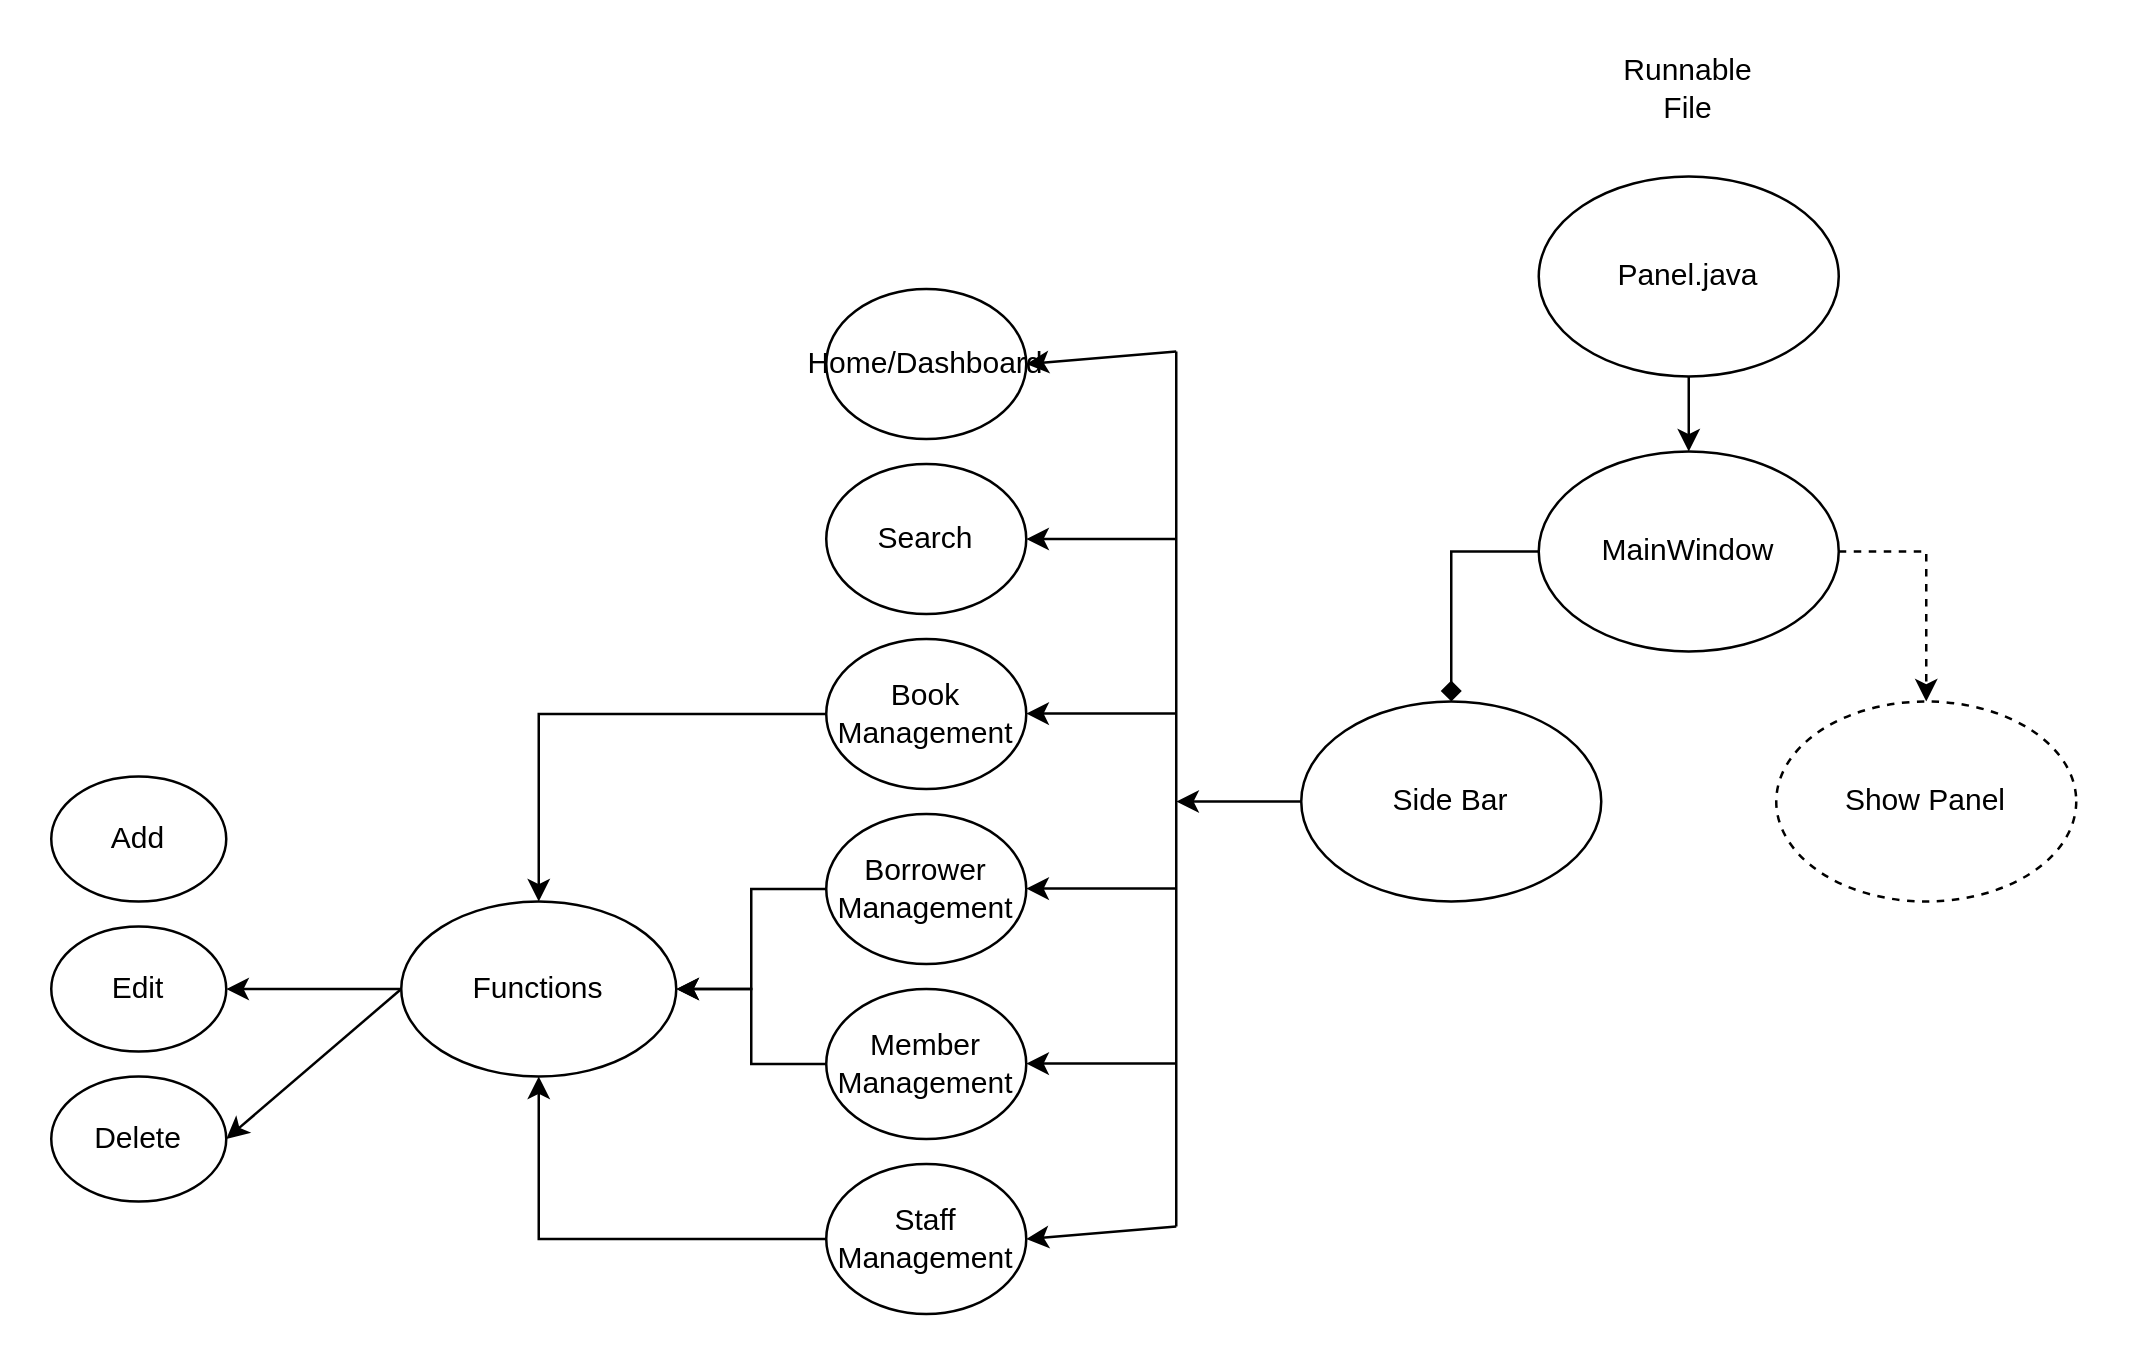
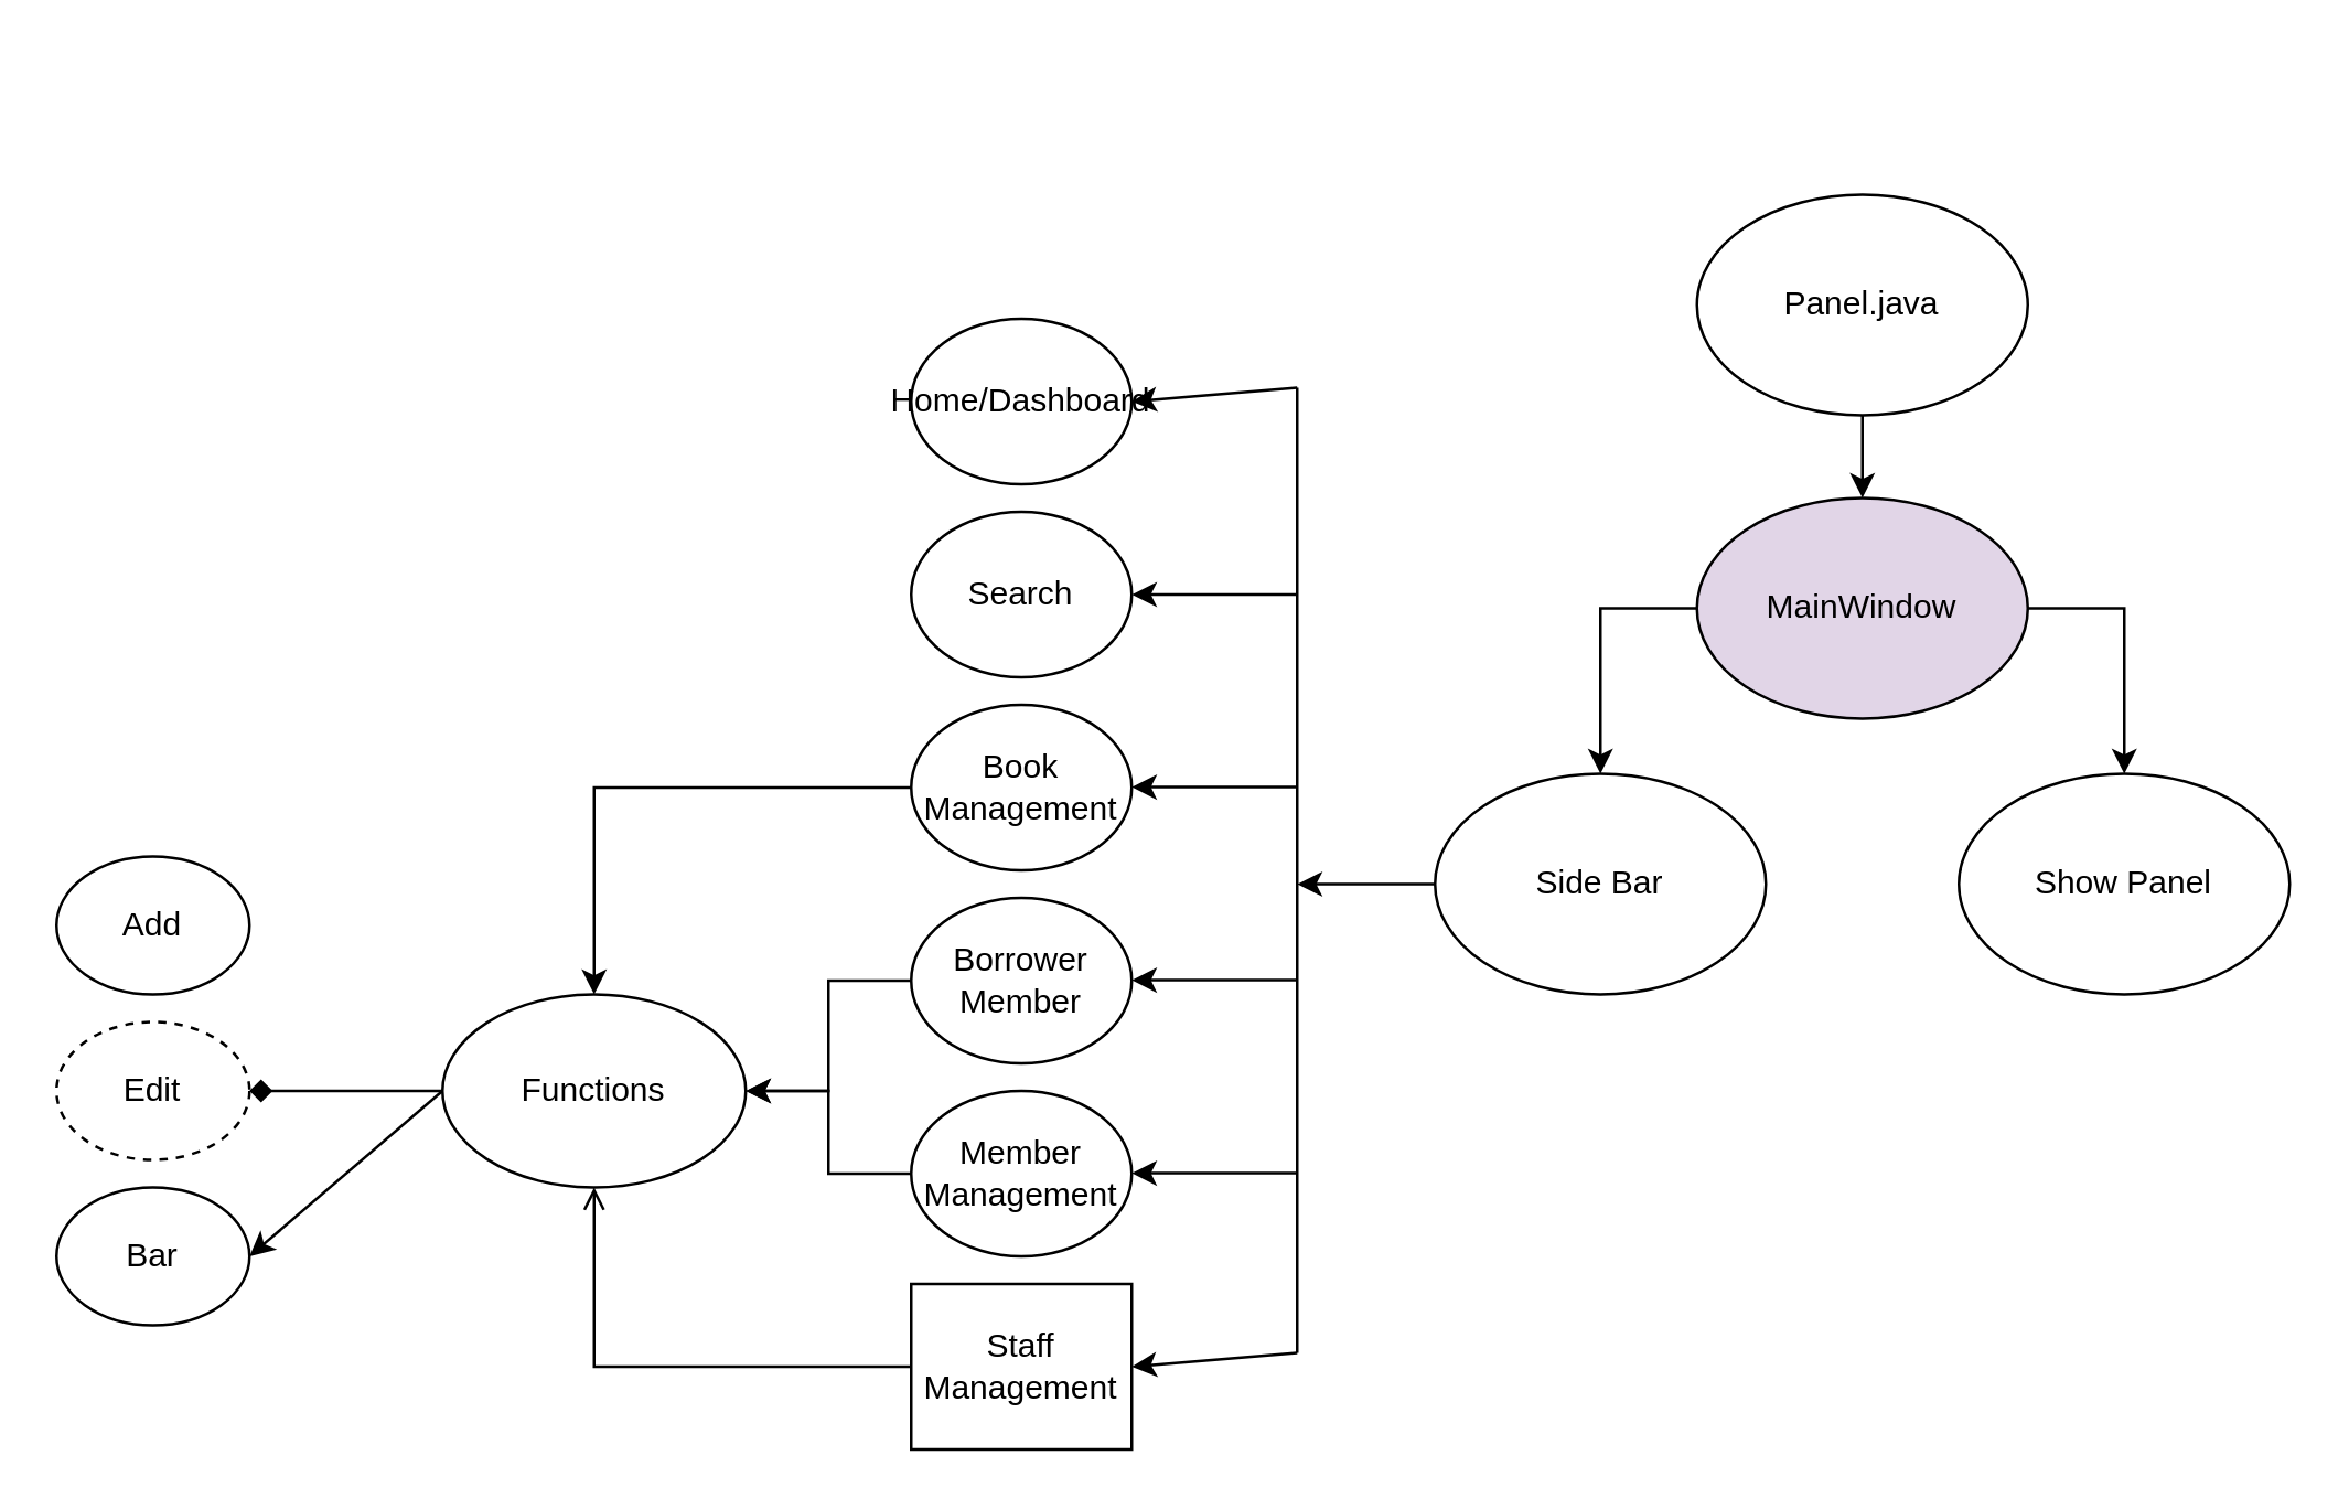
  <mxCell id="0" />
  <mxCell id="1" parent="0" />
- <mxCell id="2" style="edgeStyle=orthogonalEdgeStyle;rounded=0;orthogonalLoop=1;jettySize=auto;html=1;exitX=0;exitY=0.5;exitDx=0;exitDy=0;entryX=0.5;entryY=0;entryDx=0;entryDy=0;endArrow=diamond;" edge="1" parent="1" source="4" target="8"><mxGeometry relative="1" as="geometry" /></mxCell>
- <mxCell id="3" style="edgeStyle=orthogonalEdgeStyle;rounded=0;orthogonalLoop=1;jettySize=auto;html=1;exitX=1;exitY=0.5;exitDx=0;exitDy=0;entryX=0.5;entryY=0;entryDx=0;entryDy=0;dashed=1;" edge="1" parent="1" source="4" target="9"><mxGeometry relative="1" as="geometry" /></mxCell>
- <mxCell id="4" value="&lt;div&gt;MainWindow&lt;/div&gt;" style="ellipse;whiteSpace=wrap;html=1;" vertex="1" parent="1"><mxGeometry x="615" y="180" width="120" height="80" as="geometry" /></mxCell>
- <mxCell id="5" value="Runnable File" style="text;strokeColor=none;align=center;fillColor=none;html=1;verticalAlign=middle;whiteSpace=wrap;rounded=0;" vertex="1" parent="1"><mxGeometry x="645" y="20" width="60" height="30" as="geometry" /></mxCell>
+ <mxCell id="2" style="edgeStyle=orthogonalEdgeStyle;rounded=0;orthogonalLoop=1;jettySize=auto;html=1;exitX=0;exitY=0.5;exitDx=0;exitDy=0;entryX=0.5;entryY=0;entryDx=0;entryDy=0;" edge="1" parent="1" source="4" target="8"><mxGeometry relative="1" as="geometry" /></mxCell>
+ <mxCell id="3" style="edgeStyle=orthogonalEdgeStyle;rounded=0;orthogonalLoop=1;jettySize=auto;html=1;exitX=1;exitY=0.5;exitDx=0;exitDy=0;entryX=0.5;entryY=0;entryDx=0;entryDy=0;" edge="1" parent="1" source="4" target="9"><mxGeometry relative="1" as="geometry" /></mxCell>
+ <mxCell id="4" value="&lt;div&gt;MainWindow&lt;/div&gt;" style="ellipse;whiteSpace=wrap;html=1;fillColor=#e1d5e7;" vertex="1" parent="1"><mxGeometry x="615" y="180" width="120" height="80" as="geometry" /></mxCell>
  <mxCell id="6" value="Home/Dashboard" style="ellipse;whiteSpace=wrap;html=1;" vertex="1" parent="1"><mxGeometry x="330" y="115" width="80" height="60" as="geometry" /></mxCell>
  <mxCell id="7" style="edgeStyle=orthogonalEdgeStyle;rounded=0;orthogonalLoop=1;jettySize=auto;html=1;exitX=0;exitY=0.5;exitDx=0;exitDy=0;" edge="1" parent="1" source="8"><mxGeometry relative="1" as="geometry"><mxPoint x="470" y="320" as="targetPoint" /></mxGeometry></mxCell>
  <mxCell id="8" value="&lt;div&gt;Side Bar&lt;/div&gt;" style="ellipse;whiteSpace=wrap;html=1;" vertex="1" parent="1"><mxGeometry x="520" y="280" width="120" height="80" as="geometry" /></mxCell>
- <mxCell id="9" value="Show Panel" style="ellipse;whiteSpace=wrap;html=1;dashed=1;" vertex="1" parent="1"><mxGeometry x="710" y="280" width="120" height="80" as="geometry" /></mxCell>
+ <mxCell id="9" value="Show Panel" style="ellipse;whiteSpace=wrap;html=1;" vertex="1" parent="1"><mxGeometry x="710" y="280" width="120" height="80" as="geometry" /></mxCell>
  <mxCell id="10" style="edgeStyle=orthogonalEdgeStyle;rounded=0;orthogonalLoop=1;jettySize=auto;html=1;exitX=0;exitY=0.5;exitDx=0;exitDy=0;entryX=1;entryY=0.5;entryDx=0;entryDy=0;" edge="1" parent="1" source="11" target="26"><mxGeometry relative="1" as="geometry" /></mxCell>
  <mxCell id="11" value="Member Management" style="ellipse;whiteSpace=wrap;html=1;" vertex="1" parent="1"><mxGeometry x="330" y="395" width="80" height="60" as="geometry" /></mxCell>
  <mxCell id="12" value="Search" style="ellipse;whiteSpace=wrap;html=1;" vertex="1" parent="1"><mxGeometry x="330" y="185" width="80" height="60" as="geometry" /></mxCell>
- <mxCell id="13" style="edgeStyle=orthogonalEdgeStyle;rounded=0;orthogonalLoop=1;jettySize=auto;html=1;exitX=0;exitY=0.5;exitDx=0;exitDy=0;entryX=0.5;entryY=1;entryDx=0;entryDy=0;" edge="1" parent="1" source="14" target="26"><mxGeometry relative="1" as="geometry" /></mxCell>
- <mxCell id="14" value="&lt;div&gt;Staff&lt;/div&gt;&lt;div&gt;Management&lt;/div&gt;" style="ellipse;whiteSpace=wrap;html=1;" vertex="1" parent="1"><mxGeometry x="330" y="465" width="80" height="60" as="geometry" /></mxCell>
+ <mxCell id="13" style="edgeStyle=orthogonalEdgeStyle;rounded=0;orthogonalLoop=1;jettySize=auto;html=1;exitX=0;exitY=0.5;exitDx=0;exitDy=0;entryX=0.5;entryY=1;entryDx=0;entryDy=0;endArrow=open;" edge="1" parent="1" source="14" target="26"><mxGeometry relative="1" as="geometry" /></mxCell>
+ <mxCell id="14" value="&lt;div&gt;Staff&lt;/div&gt;&lt;div&gt;Management&lt;/div&gt;" style="whiteSpace=wrap;html=1;rounded=0;" vertex="1" parent="1"><mxGeometry x="330" y="465" width="80" height="60" as="geometry" /></mxCell>
  <mxCell id="15" style="edgeStyle=orthogonalEdgeStyle;rounded=0;orthogonalLoop=1;jettySize=auto;html=1;exitX=0;exitY=0.5;exitDx=0;exitDy=0;entryX=1;entryY=0.5;entryDx=0;entryDy=0;" edge="1" parent="1" source="16" target="26"><mxGeometry relative="1" as="geometry" /></mxCell>
- <mxCell id="16" value="Borrower Management" style="ellipse;whiteSpace=wrap;html=1;" vertex="1" parent="1"><mxGeometry x="330" y="325" width="80" height="60" as="geometry" /></mxCell>
+ <mxCell id="16" value="Borrower Member" style="ellipse;whiteSpace=wrap;html=1;" vertex="1" parent="1"><mxGeometry x="330" y="325" width="80" height="60" as="geometry" /></mxCell>
  <mxCell id="17" style="edgeStyle=orthogonalEdgeStyle;rounded=0;orthogonalLoop=1;jettySize=auto;html=1;exitX=0;exitY=0.5;exitDx=0;exitDy=0;" edge="1" parent="1" source="18" target="26"><mxGeometry relative="1" as="geometry" /></mxCell>
  <mxCell id="18" value="Book Management" style="ellipse;whiteSpace=wrap;html=1;" vertex="1" parent="1"><mxGeometry x="330" y="255" width="80" height="60" as="geometry" /></mxCell>
  <mxCell id="19" value="" style="endArrow=none;html=1;rounded=0;" edge="1" parent="1"><mxGeometry width="50" height="50" relative="1" as="geometry"><mxPoint x="470" y="490" as="sourcePoint" /><mxPoint x="470" y="140" as="targetPoint" /></mxGeometry></mxCell>
  <mxCell id="20" value="" style="endArrow=classic;html=1;rounded=0;entryX=1;entryY=0.5;entryDx=0;entryDy=0;" edge="1" parent="1" target="6"><mxGeometry width="50" height="50" relative="1" as="geometry"><mxPoint x="470" y="140" as="sourcePoint" /><mxPoint x="610" y="290" as="targetPoint" /></mxGeometry></mxCell>
  <mxCell id="21" value="" style="endArrow=classic;html=1;rounded=0;entryX=1;entryY=0.5;entryDx=0;entryDy=0;" edge="1" parent="1" target="14"><mxGeometry width="50" height="50" relative="1" as="geometry"><mxPoint x="470" y="490" as="sourcePoint" /><mxPoint x="560" y="450" as="targetPoint" /></mxGeometry></mxCell>
  <mxCell id="22" value="" style="endArrow=classic;html=1;rounded=0;entryX=1;entryY=0.5;entryDx=0;entryDy=0;" edge="1" parent="1" target="12"><mxGeometry width="50" height="50" relative="1" as="geometry"><mxPoint x="470" y="215" as="sourcePoint" /><mxPoint x="500" y="250" as="targetPoint" /></mxGeometry></mxCell>
  <mxCell id="23" value="" style="endArrow=classic;html=1;rounded=0;entryX=1;entryY=0.5;entryDx=0;entryDy=0;" edge="1" parent="1"><mxGeometry width="50" height="50" relative="1" as="geometry"><mxPoint x="470" y="284.84" as="sourcePoint" /><mxPoint x="410" y="284.84" as="targetPoint" /></mxGeometry></mxCell>
  <mxCell id="24" value="" style="endArrow=classic;html=1;rounded=0;entryX=1;entryY=0.5;entryDx=0;entryDy=0;" edge="1" parent="1"><mxGeometry width="50" height="50" relative="1" as="geometry"><mxPoint x="470" y="354.84" as="sourcePoint" /><mxPoint x="410" y="354.84" as="targetPoint" /></mxGeometry></mxCell>
  <mxCell id="25" value="" style="endArrow=classic;html=1;rounded=0;entryX=1;entryY=0.5;entryDx=0;entryDy=0;" edge="1" parent="1"><mxGeometry width="50" height="50" relative="1" as="geometry"><mxPoint x="470" y="424.84" as="sourcePoint" /><mxPoint x="410" y="424.84" as="targetPoint" /></mxGeometry></mxCell>
  <mxCell id="26" value="Functions" style="ellipse;whiteSpace=wrap;html=1;" vertex="1" parent="1"><mxGeometry x="160" y="360" width="110" height="70" as="geometry" /></mxCell>
- <mxCell id="27" value="&lt;div&gt;Edit&lt;/div&gt;" style="ellipse;whiteSpace=wrap;html=1;" vertex="1" parent="1"><mxGeometry x="20" y="370" width="70" height="50" as="geometry" /></mxCell>
+ <mxCell id="27" value="&lt;div&gt;Edit&lt;/div&gt;" style="ellipse;whiteSpace=wrap;html=1;dashed=1;" vertex="1" parent="1"><mxGeometry x="20" y="370" width="70" height="50" as="geometry" /></mxCell>
  <mxCell id="28" value="Add" style="ellipse;whiteSpace=wrap;html=1;" vertex="1" parent="1"><mxGeometry x="20" y="310" width="70" height="50" as="geometry" /></mxCell>
- <mxCell id="29" value="Delete" style="ellipse;whiteSpace=wrap;html=1;" vertex="1" parent="1"><mxGeometry x="20" y="430" width="70" height="50" as="geometry" /></mxCell>
- <mxCell id="30" value="" style="endArrow=classic;html=1;rounded=0;exitX=0;exitY=0.5;exitDx=0;exitDy=0;entryX=1;entryY=0.5;entryDx=0;entryDy=0;" edge="1" parent="1" source="26" target="27"><mxGeometry width="50" height="50" relative="1" as="geometry"><mxPoint x="170" y="405" as="sourcePoint" /><mxPoint x="143" y="346" as="targetPoint" /></mxGeometry></mxCell>
+ <mxCell id="29" value="Bar" style="ellipse;whiteSpace=wrap;html=1;" vertex="1" parent="1"><mxGeometry x="20" y="430" width="70" height="50" as="geometry" /></mxCell>
+ <mxCell id="30" value="" style="endArrow=diamond;html=1;rounded=0;exitX=0;exitY=0.5;exitDx=0;exitDy=0;entryX=1;entryY=0.5;entryDx=0;entryDy=0;" edge="1" parent="1" source="26" target="27"><mxGeometry width="50" height="50" relative="1" as="geometry"><mxPoint x="170" y="405" as="sourcePoint" /><mxPoint x="143" y="346" as="targetPoint" /></mxGeometry></mxCell>
  <mxCell id="31" value="" style="endArrow=classic;html=1;rounded=0;exitX=0;exitY=0.5;exitDx=0;exitDy=0;entryX=1;entryY=0.5;entryDx=0;entryDy=0;" edge="1" parent="1" source="26" target="29"><mxGeometry width="50" height="50" relative="1" as="geometry"><mxPoint x="170" y="405" as="sourcePoint" /><mxPoint x="143" y="346" as="targetPoint" /></mxGeometry></mxCell>
  <mxCell id="32" value="" style="edgeStyle=orthogonalEdgeStyle;rounded=0;orthogonalLoop=1;jettySize=auto;html=1;" edge="1" parent="1" source="33" target="4"><mxGeometry relative="1" as="geometry" /></mxCell>
  <mxCell id="33" value="Panel.java" style="ellipse;whiteSpace=wrap;html=1;" vertex="1" parent="1"><mxGeometry x="615" y="70" width="120" height="80" as="geometry" /></mxCell>
